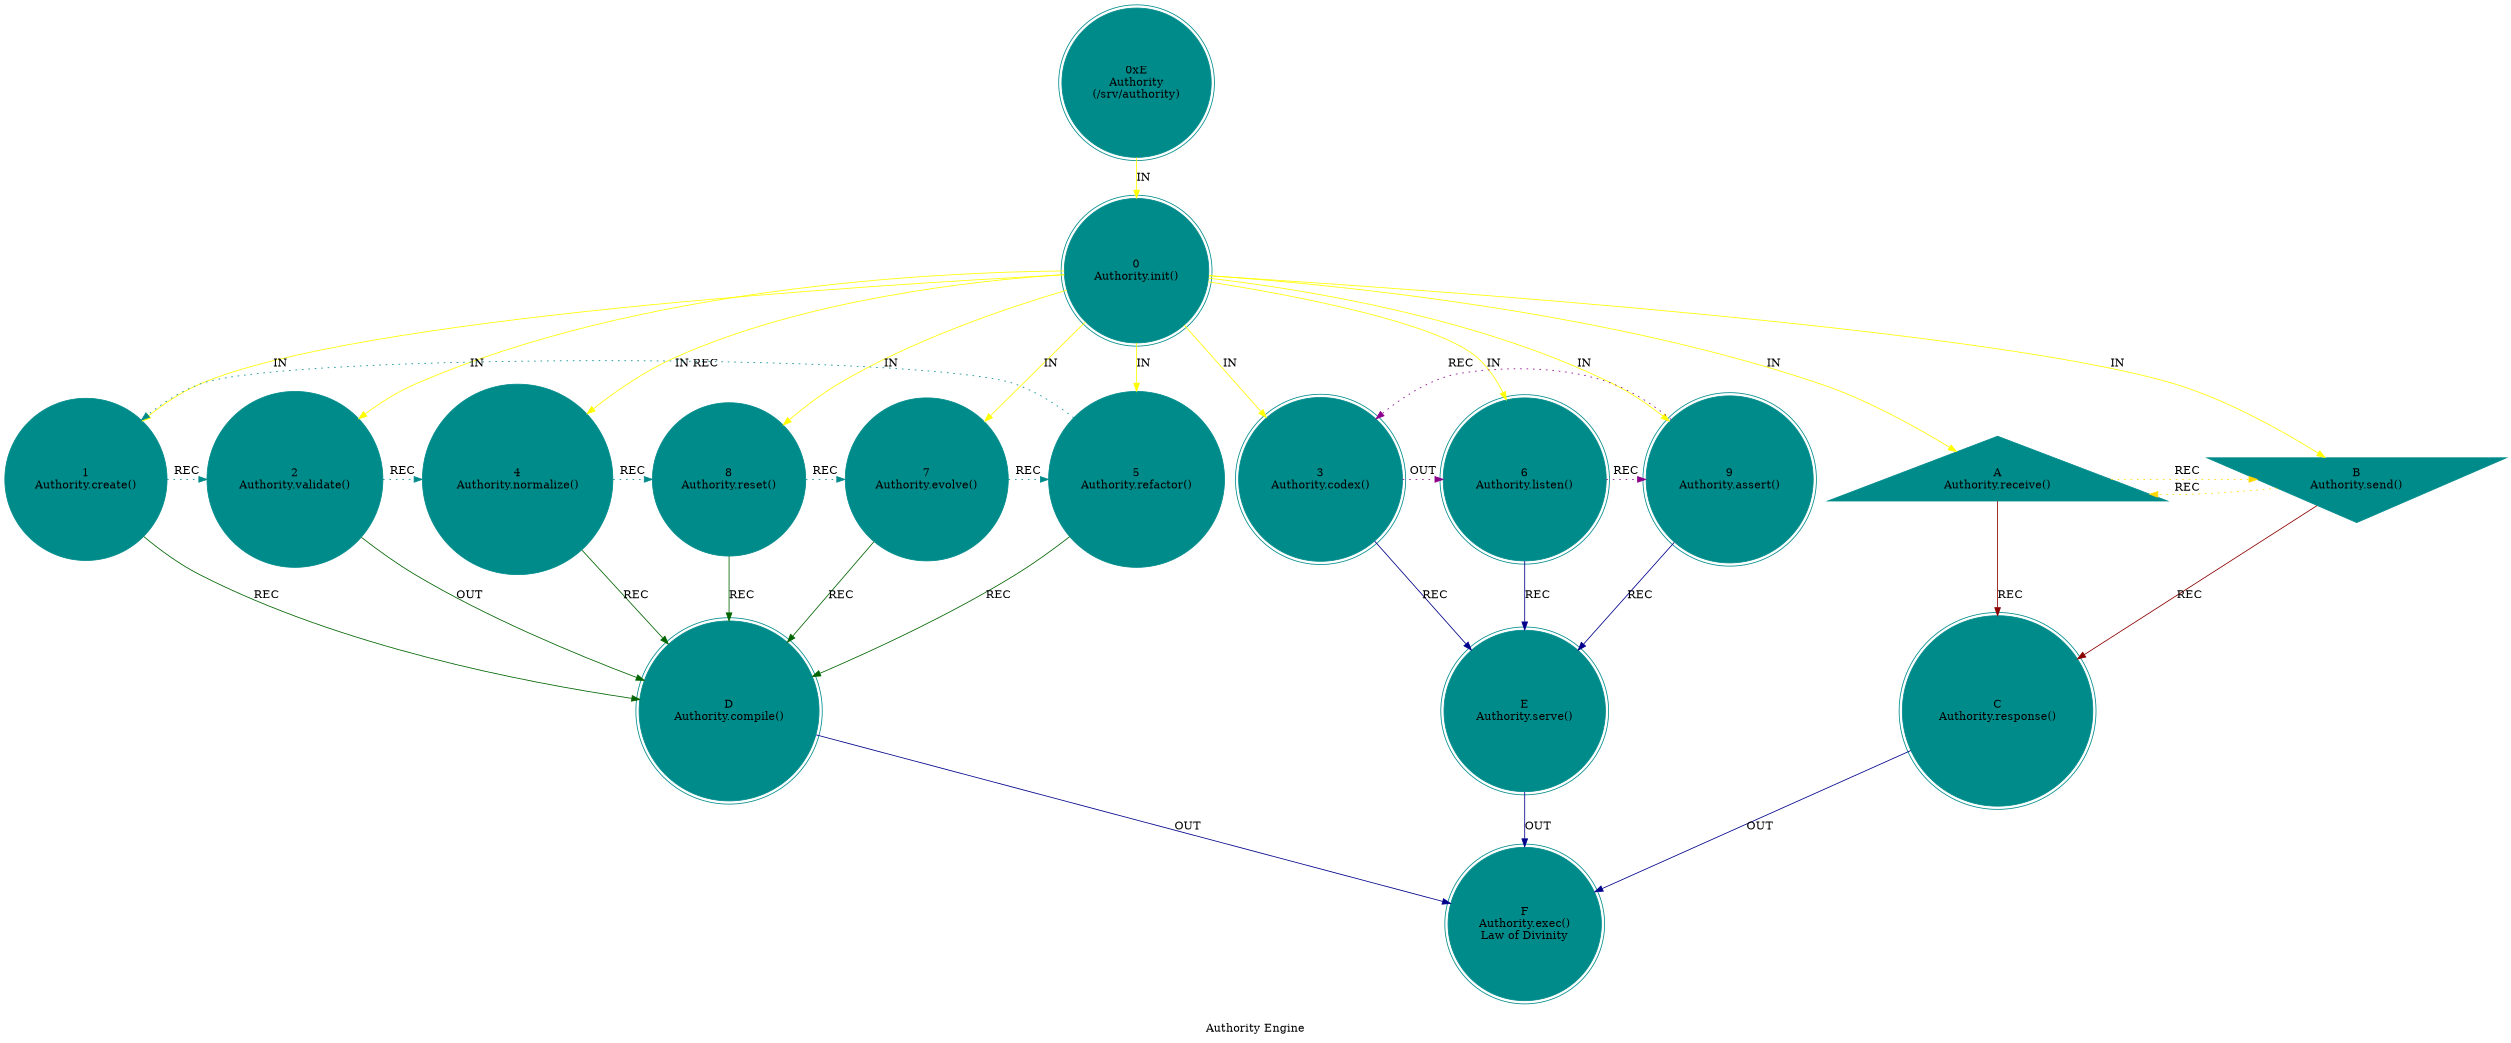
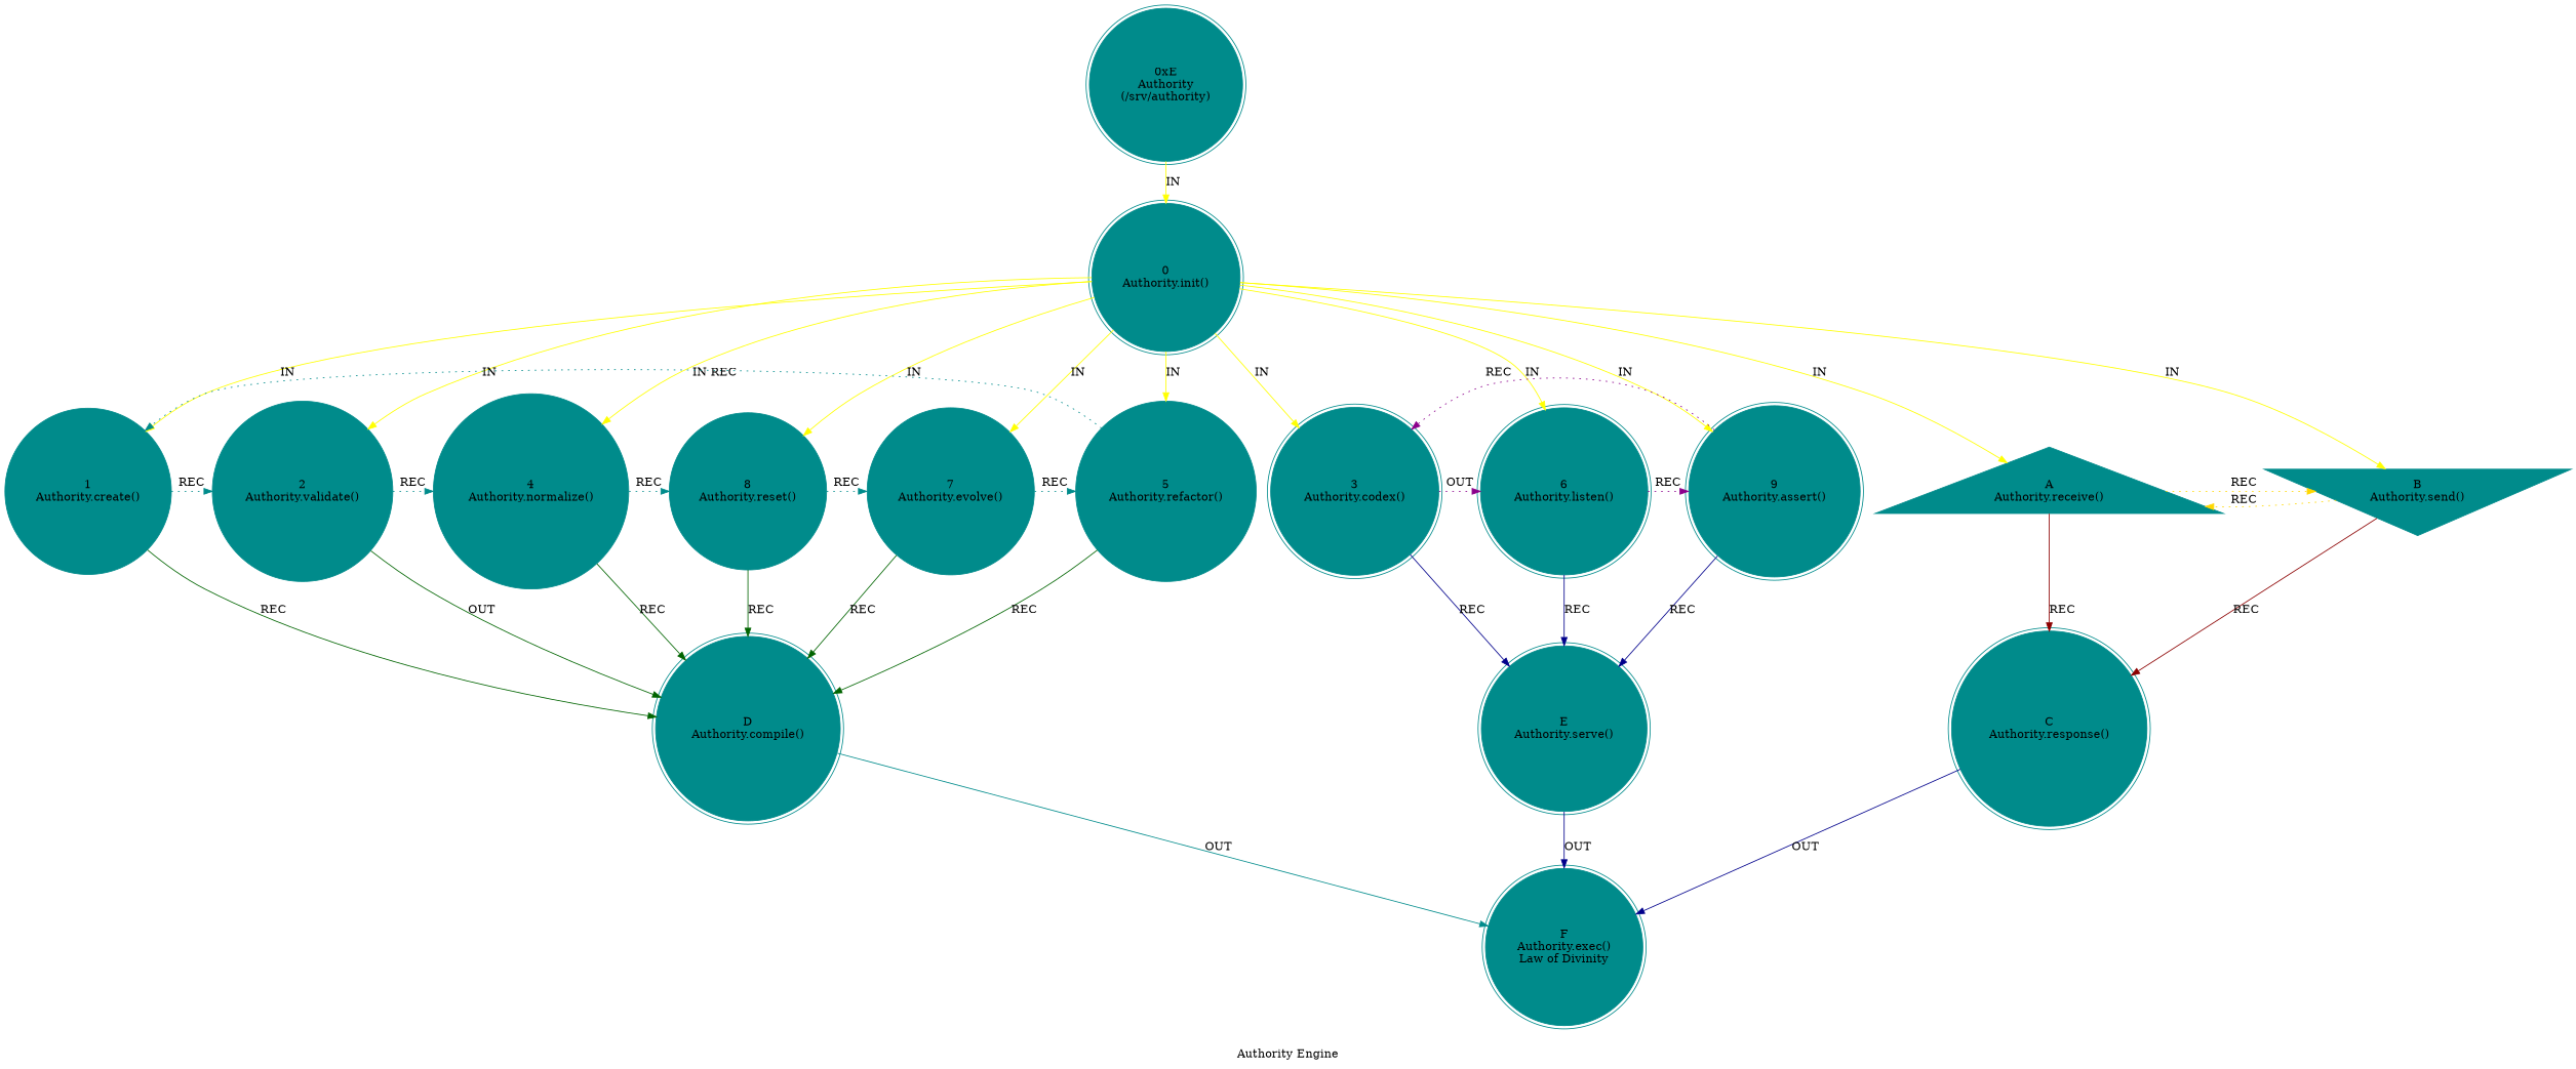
  digraph {
    color=red
    label="Authority Engine"
    style=filled
    node [color=darkcyan shape=doublecircle style=filled]
    edge [color=yellow]
    n1 [label="0xE\nAuthority\n(/srv/authority)"]
    n2 [label="0\nAuthority.init()"]
    n3 [label="1\nAuthority.create()" shape=circle]
    n4 [label="2\nAuthority.validate()" shape=circle]
    n5 [label="4\nAuthority.normalize()" shape=circle]
    n6 [label="8\nAuthority.reset()" shape=circle]
    n7 [label="7\nAuthority.evolve()" shape=circle]
    n8 [label="5\nAuthority.refactor()" shape=circle]
    n9 [label="3\nAuthority.codex()"]
    n10 [label="6\nAuthority.listen()"]
    n11 [label="9\nAuthority.assert()"]
    n12 [label="A\nAuthority.receive()" shape=triangle]
    n13 [label="B\nAuthority.send()" shape=invtriangle]
    n14 [label="D\nAuthority.compile()"]
    n15 [label="E\nAuthority.serve()"]
    n16 [label="C\nAuthority.response()"]
    n17 [label="F\nAuthority.exec()\nLaw of Divinity"]
    n1 -> n2 [label=IN]
    n2 -> n3 [label=IN]
    n2 -> n4 [label=IN]
    n2 -> n5 [label=IN]
    n2 -> n6 [label=IN]
    n2 -> n7 [label=IN]
    n2 -> n8 [label=IN]
    n2 -> n9 [label=IN]
    n2 -> n10 [label=IN]
    n2 -> n11 [label=IN]
    n2 -> n12 [label=IN]
    n2 -> n13 [label=IN]
    n3 -> n4 [color=darkcyan constraint=false label=REC style=dotted]
    n3 -> n14 [color=darkgreen label=REC]
    n4 -> n5 [color=darkcyan constraint=false label=REC style=dotted]
    n4 -> n14 [color=darkgreen label=OUT]
    n5 -> n6 [color=darkcyan constraint=false label=REC style=dotted]
    n5 -> n14 [color=darkgreen label=REC]
    n6 -> n7 [color=darkcyan constraint=false label=REC style=dotted]
    n6 -> n14 [color=darkgreen label=REC]
    n7 -> n8 [color=darkcyan constraint=false label=REC style=dotted]
    n7 -> n14 [color=darkgreen label=REC]
    n8 -> n3 [color=darkcyan constraint=false label=REC style=dotted]
    n8 -> n14 [color=darkgreen label=REC]
    n9 -> n10 [color=darkmagenta constraint=false label=OUT style=dotted]
    n9 -> n15 [color=darkblue label=REC]
    n10 -> n11 [color=darkmagenta constraint=false label=REC style=dotted]
    n10 -> n15 [color=darkblue label=REC]
    n11 -> n9 [color=darkmagenta constraint=false label=REC style=dotted]
    n11 -> n15 [color=darkblue label=REC]
    n12 -> n13 [color=gold constraint=false label=REC style=dotted]
    n12 -> n16 [color=darkred label=REC]
    n13 -> n12 [color=gold constraint=false label=REC style=dotted]
    n13 -> n16 [color=darkred label=REC]
-   n14 -> n17 [color=darkblue label=OUT]
+   n14 -> n17 [color=darkcyan label=OUT]
    n15 -> n17 [color=darkblue label=OUT]
    n16 -> n17 [color=darkblue label=OUT]
  }
